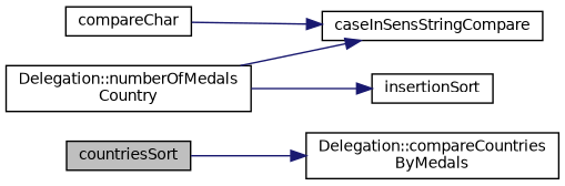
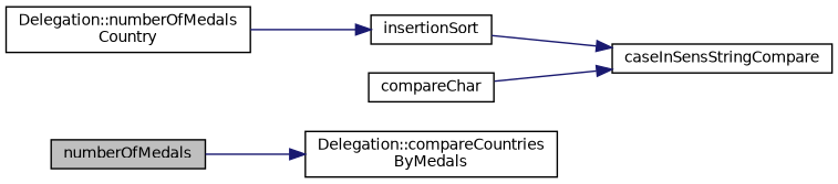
  digraph {
    rankdir=LR
    node [color=black fillcolor=white fontname=Helvetica fontsize=10 shape=record style=filled]
    edge [color=midnightblue fontname=Helvetica fontsize=10 labelfontname=Helvetica labelfontsize=10 style=solid]
-   n1 [fillcolor=grey75 fontcolor=black height=0.2 label=countriesSort width=0.4]
+   n1 [fillcolor=grey75 fontcolor=black height=0.2 label=numberOfMedals width=0.4]
    n2 [height=0.2 label="Delegation::compareCountries\lByMedals" width=0.4]
    n3 [height=0.2 label="Delegation::numberOfMedals\lCountry" width=0.4]
    n4 [height=0.2 label=caseInSensStringCompare width=0.4]
    n5 [height=0.2 label=insertionSort width=0.4]
    n6 [height=0.2 label=compareChar width=0.4]
    n1 -> n2
-   n3 -> n4
+   n5 -> n4
    n3 -> n5
    n6 -> n4
  }
